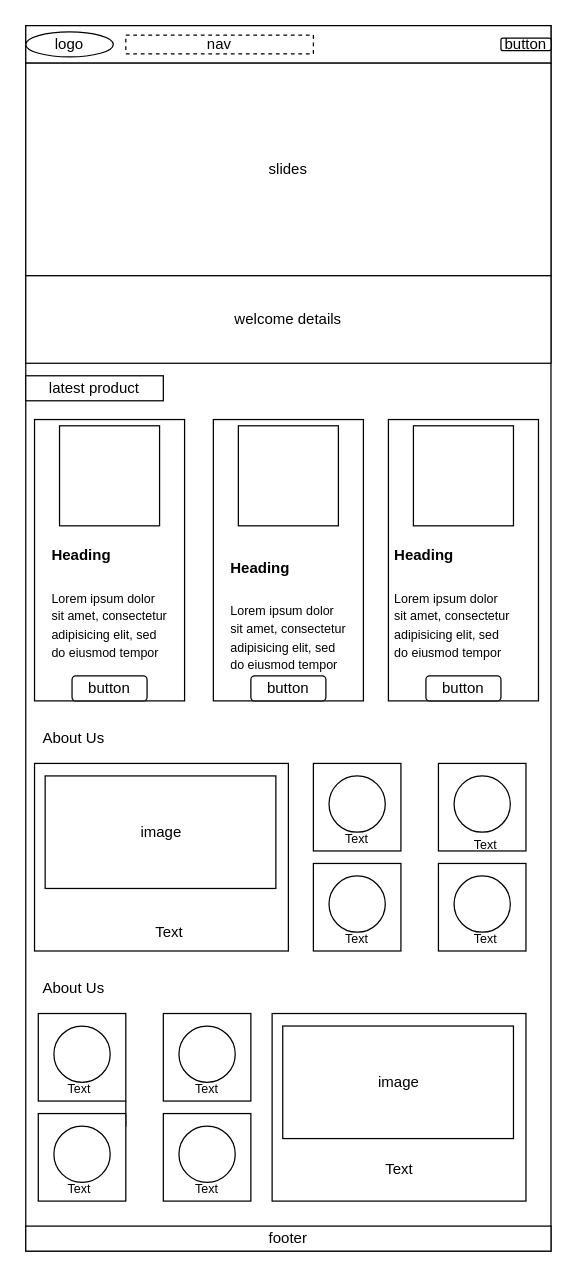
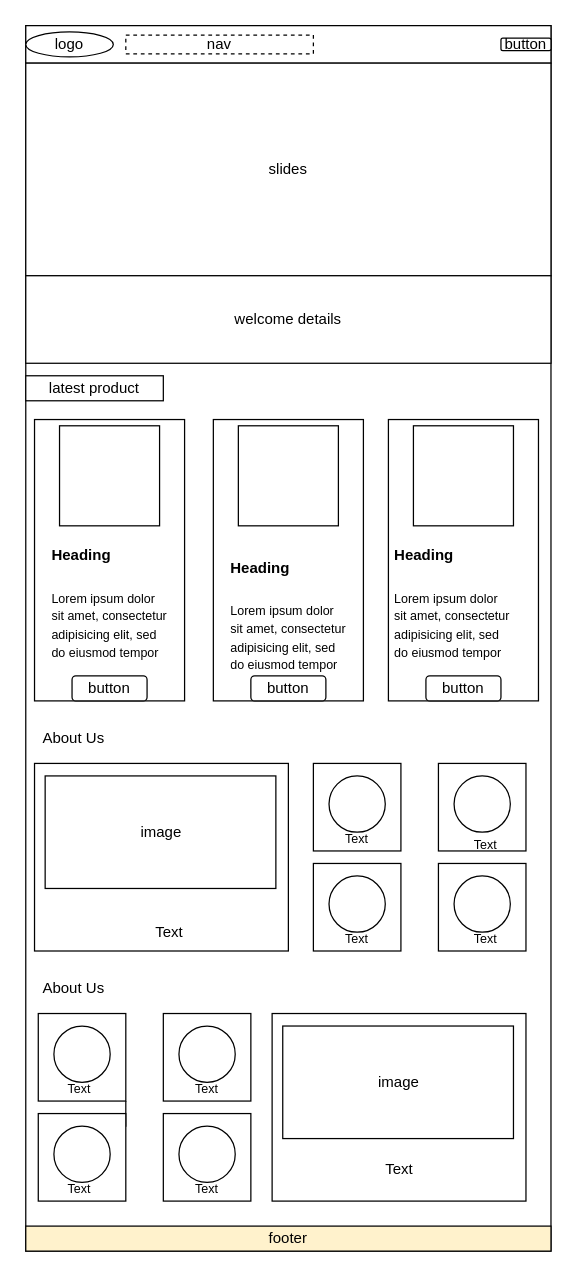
  <mxCell id="0" />
  <mxCell id="1" parent="0" />
  <mxCell id="2" value="" style="rounded=0;whiteSpace=wrap;html=1;" vertex="1" parent="1"><mxGeometry x="20" y="20" width="420" height="980" as="geometry" /></mxCell>
  <mxCell id="3" value="" style="rounded=0;whiteSpace=wrap;html=1;" vertex="1" parent="1"><mxGeometry x="20" y="20" width="420" height="30" as="geometry" /></mxCell>
  <mxCell id="4" value="logo" style="ellipse;whiteSpace=wrap;html=1;" vertex="1" parent="1"><mxGeometry x="20" y="25" width="70" height="20" as="geometry" /></mxCell>
  <mxCell id="5" value="nav" style="rounded=0;whiteSpace=wrap;html=1;dashed=1;" vertex="1" parent="1"><mxGeometry x="100" y="27.5" width="150" height="15" as="geometry" /></mxCell>
  <mxCell id="6" value="button" style="rounded=1;whiteSpace=wrap;html=1;" vertex="1" parent="1"><mxGeometry x="400" y="30" width="40" height="10" as="geometry" /></mxCell>
  <mxCell id="7" value="slides" style="rounded=0;whiteSpace=wrap;html=1;" vertex="1" parent="1"><mxGeometry x="20" y="50" width="420" height="170" as="geometry" /></mxCell>
  <mxCell id="8" value="welcome details" style="rounded=0;whiteSpace=wrap;html=1;" vertex="1" parent="1"><mxGeometry x="20" y="220" width="420" height="70" as="geometry" /></mxCell>
  <mxCell id="9" value="latest product" style="rounded=0;whiteSpace=wrap;html=1;" vertex="1" parent="1"><mxGeometry x="20" y="300" width="110" height="20" as="geometry" /></mxCell>
  <mxCell id="10" value="" style="rounded=0;whiteSpace=wrap;html=1;" vertex="1" parent="1"><mxGeometry x="27" y="335" width="120" height="225" as="geometry" /></mxCell>
  <mxCell id="11" value="" style="rounded=0;whiteSpace=wrap;html=1;" vertex="1" parent="1"><mxGeometry x="170" y="335" width="120" height="225" as="geometry" /></mxCell>
  <mxCell id="12" value="" style="rounded=0;whiteSpace=wrap;html=1;" vertex="1" parent="1"><mxGeometry x="310" y="335" width="120" height="225" as="geometry" /></mxCell>
  <mxCell id="13" value="" style="whiteSpace=wrap;html=1;aspect=fixed;" vertex="1" parent="1"><mxGeometry x="47" y="340" width="80" height="80" as="geometry" /></mxCell>
  <mxCell id="14" value="" style="whiteSpace=wrap;html=1;aspect=fixed;" vertex="1" parent="1"><mxGeometry x="190" y="340" width="80" height="80" as="geometry" /></mxCell>
  <mxCell id="15" value="" style="whiteSpace=wrap;html=1;aspect=fixed;" vertex="1" parent="1"><mxGeometry x="330" y="340" width="80" height="80" as="geometry" /></mxCell>
  <mxCell id="16" value="&lt;h1&gt;&lt;font style=&quot;font-size: 12px&quot;&gt;Heading&lt;/font&gt;&lt;/h1&gt;&lt;p&gt;&lt;font style=&quot;font-size: 10px&quot;&gt;Lorem ipsum dolor sit amet, consectetur adipisicing elit, sed do eiusmod tempor incididunt ut labore et dolore magna aliqua.&lt;/font&gt;&lt;/p&gt;" style="text;html=1;strokeColor=none;fillColor=none;spacing=5;spacingTop=-20;whiteSpace=wrap;overflow=hidden;rounded=0;" vertex="1" parent="1"><mxGeometry x="35.5" y="420" width="103" height="110" as="geometry" /></mxCell>
  <mxCell id="17" value="&lt;h1&gt;&lt;font style=&quot;font-size: 12px&quot;&gt;Heading&lt;/font&gt;&lt;/h1&gt;&lt;p&gt;&lt;font style=&quot;font-size: 10px&quot;&gt;Lorem ipsum dolor sit amet, consectetur adipisicing elit, sed do eiusmod tempor incididunt ut labore et dolore magna aliqua.&lt;/font&gt;&lt;/p&gt;" style="text;html=1;strokeColor=none;fillColor=none;spacing=5;spacingTop=-20;whiteSpace=wrap;overflow=hidden;rounded=0;" vertex="1" parent="1"><mxGeometry x="178.5" y="430" width="103" height="110" as="geometry" /></mxCell>
  <mxCell id="18" value="&lt;h1&gt;&lt;font style=&quot;font-size: 12px&quot;&gt;Heading&lt;/font&gt;&lt;/h1&gt;&lt;p&gt;&lt;font style=&quot;font-size: 10px&quot;&gt;Lorem ipsum dolor sit amet, consectetur adipisicing elit, sed do eiusmod tempor incididunt ut labore et dolore magna aliqua.&lt;/font&gt;&lt;/p&gt;" style="text;html=1;strokeColor=none;fillColor=none;spacing=5;spacingTop=-20;whiteSpace=wrap;overflow=hidden;rounded=0;" vertex="1" parent="1"><mxGeometry x="310" y="420" width="103" height="110" as="geometry" /></mxCell>
  <mxCell id="19" value="button&lt;span style=&quot;color: rgba(0 , 0 , 0 , 0) ; font-family: monospace ; font-size: 0px ; white-space: nowrap&quot;&gt;%3CmxGraphModel%3E%3Croot%3E%3CmxCell%20id%3D%220%22%2F%3E%3CmxCell%20id%3D%221%22%20parent%3D%220%22%2F%3E%3CmxCell%20id%3D%222%22%20value%3D%22%26lt%3Bh1%26gt%3B%26lt%3Bfont%20style%3D%26quot%3Bfont-size%3A%2012px%26quot%3B%26gt%3BHeading%26lt%3B%2Ffont%26gt%3B%26lt%3B%2Fh1%26gt%3B%26lt%3Bp%26gt%3B%26lt%3Bfont%20style%3D%26quot%3Bfont-size%3A%2010px%26quot%3B%26gt%3BLorem%20ipsum%20dolor%20sit%20amet%2C%20consectetur%20adipisicing%20elit%2C%20sed%20do%20eiusmod%20tempor%20incididunt%20ut%20labore%20et%20dolore%20magna%20aliqua.%26lt%3B%2Ffont%26gt%3B%26lt%3B%2Fp%26gt%3B%22%20style%3D%22text%3Bhtml%3D1%3BstrokeColor%3Dnone%3BfillColor%3Dnone%3Bspacing%3D5%3BspacingTop%3D-20%3BwhiteSpace%3Dwrap%3Boverflow%3Dhidden%3Brounded%3D0%3B%22%20vertex%3D%221%22%20parent%3D%221%22%3E%3CmxGeometry%20x%3D%22-404.5%22%20y%3D%22-180%22%20width%3D%22103%22%20height%3D%22110%22%20as%3D%22geometry%22%2F%3E%3C%2FmxCell%3E%3C%2Froot%3E%3C%2FmxGraphModel%3E&lt;/span&gt;" style="rounded=1;whiteSpace=wrap;html=1;" vertex="1" parent="1"><mxGeometry x="57" y="540" width="60" height="20" as="geometry" /></mxCell>
  <mxCell id="20" value="button&lt;span style=&quot;color: rgba(0 , 0 , 0 , 0) ; font-family: monospace ; font-size: 0px ; white-space: nowrap&quot;&gt;%3CmxGraphModel%3E%3Croot%3E%3CmxCell%20id%3D%220%22%2F%3E%3CmxCell%20id%3D%221%22%20parent%3D%220%22%2F%3E%3CmxCell%20id%3D%222%22%20value%3D%22%26lt%3Bh1%26gt%3B%26lt%3Bfont%20style%3D%26quot%3Bfont-size%3A%2012px%26quot%3B%26gt%3BHeading%26lt%3B%2Ffont%26gt%3B%26lt%3B%2Fh1%26gt%3B%26lt%3Bp%26gt%3B%26lt%3Bfont%20style%3D%26quot%3Bfont-size%3A%2010px%26quot%3B%26gt%3BLorem%20ipsum%20dolor%20sit%20amet%2C%20consectetur%20adipisicing%20elit%2C%20sed%20do%20eiusmod%20tempor%20incididunt%20ut%20labore%20et%20dolore%20magna%20aliqua.%26lt%3B%2Ffont%26gt%3B%26lt%3B%2Fp%26gt%3B%22%20style%3D%22text%3Bhtml%3D1%3BstrokeColor%3Dnone%3BfillColor%3Dnone%3Bspacing%3D5%3BspacingTop%3D-20%3BwhiteSpace%3Dwrap%3Boverflow%3Dhidden%3Brounded%3D0%3B%22%20vertex%3D%221%22%20parent%3D%221%22%3E%3CmxGeometry%20x%3D%22-404.5%22%20y%3D%22-180%22%20width%3D%22103%22%20height%3D%22110%22%20as%3D%22geometry%22%2F%3E%3C%2FmxCell%3E%3C%2Froot%3E%3C%2FmxGraphModel%3E&lt;/span&gt;" style="rounded=1;whiteSpace=wrap;html=1;" vertex="1" parent="1"><mxGeometry x="200" y="540" width="60" height="20" as="geometry" /></mxCell>
  <mxCell id="21" value="button&lt;span style=&quot;color: rgba(0 , 0 , 0 , 0) ; font-family: monospace ; font-size: 0px ; white-space: nowrap&quot;&gt;%3CmxGraphModel%3E%3Croot%3E%3CmxCell%20id%3D%220%22%2F%3E%3CmxCell%20id%3D%221%22%20parent%3D%220%22%2F%3E%3CmxCell%20id%3D%222%22%20value%3D%22%26lt%3Bh1%26gt%3B%26lt%3Bfont%20style%3D%26quot%3Bfont-size%3A%2012px%26quot%3B%26gt%3BHeading%26lt%3B%2Ffont%26gt%3B%26lt%3B%2Fh1%26gt%3B%26lt%3Bp%26gt%3B%26lt%3Bfont%20style%3D%26quot%3Bfont-size%3A%2010px%26quot%3B%26gt%3BLorem%20ipsum%20dolor%20sit%20amet%2C%20consectetur%20adipisicing%20elit%2C%20sed%20do%20eiusmod%20tempor%20incididunt%20ut%20labore%20et%20dolore%20magna%20aliqua.%26lt%3B%2Ffont%26gt%3B%26lt%3B%2Fp%26gt%3B%22%20style%3D%22text%3Bhtml%3D1%3BstrokeColor%3Dnone%3BfillColor%3Dnone%3Bspacing%3D5%3BspacingTop%3D-20%3BwhiteSpace%3Dwrap%3Boverflow%3Dhidden%3Brounded%3D0%3B%22%20vertex%3D%221%22%20parent%3D%221%22%3E%3CmxGeometry%20x%3D%22-404.5%22%20y%3D%22-180%22%20width%3D%22103%22%20height%3D%22110%22%20as%3D%22geometry%22%2F%3E%3C%2FmxCell%3E%3C%2Froot%3E%3C%2FmxGraphModel%3E&lt;/span&gt;" style="rounded=1;whiteSpace=wrap;html=1;" vertex="1" parent="1"><mxGeometry x="340" y="540" width="60" height="20" as="geometry" /></mxCell>
  <mxCell id="22" value="About Us" style="text;html=1;strokeColor=none;fillColor=none;align=center;verticalAlign=middle;whiteSpace=wrap;rounded=0;" vertex="1" parent="1"><mxGeometry x="27" y="580" width="63" height="20" as="geometry" /></mxCell>
  <mxCell id="23" value="" style="rounded=0;whiteSpace=wrap;html=1;" vertex="1" parent="1"><mxGeometry x="27" y="610" width="203" height="150" as="geometry" /></mxCell>
  <mxCell id="24" value="" style="whiteSpace=wrap;html=1;aspect=fixed;" vertex="1" parent="1"><mxGeometry x="250" y="610" width="70" height="70" as="geometry" /></mxCell>
  <mxCell id="25" value="" style="whiteSpace=wrap;html=1;aspect=fixed;" vertex="1" parent="1"><mxGeometry x="350" y="690" width="70" height="70" as="geometry" /></mxCell>
  <mxCell id="26" value="" style="whiteSpace=wrap;html=1;aspect=fixed;" vertex="1" parent="1"><mxGeometry x="350" y="610" width="70" height="70" as="geometry" /></mxCell>
  <mxCell id="27" value="" style="whiteSpace=wrap;html=1;aspect=fixed;" vertex="1" parent="1"><mxGeometry x="250" y="690" width="70" height="70" as="geometry" /></mxCell>
  <mxCell id="28" value="" style="ellipse;whiteSpace=wrap;html=1;aspect=fixed;" vertex="1" parent="1"><mxGeometry x="262.5" y="620" width="45" height="45" as="geometry" /></mxCell>
  <mxCell id="29" value="" style="ellipse;whiteSpace=wrap;html=1;aspect=fixed;" vertex="1" parent="1"><mxGeometry x="262.5" y="700" width="45" height="45" as="geometry" /></mxCell>
  <mxCell id="30" value="" style="ellipse;whiteSpace=wrap;html=1;aspect=fixed;" vertex="1" parent="1"><mxGeometry x="362.5" y="700" width="45" height="45" as="geometry" /></mxCell>
  <mxCell id="31" value="" style="ellipse;whiteSpace=wrap;html=1;aspect=fixed;" vertex="1" parent="1"><mxGeometry x="362.5" y="620" width="45" height="45" as="geometry" /></mxCell>
  <mxCell id="32" value="&lt;font style=&quot;font-size: 10px&quot;&gt;Text&lt;/font&gt;" style="text;html=1;strokeColor=none;fillColor=none;align=center;verticalAlign=middle;whiteSpace=wrap;rounded=0;" vertex="1" parent="1"><mxGeometry x="265" y="660" width="40" height="20" as="geometry" /></mxCell>
  <mxCell id="33" value="&lt;font style=&quot;font-size: 10px&quot;&gt;Text&lt;/font&gt;" style="text;html=1;strokeColor=none;fillColor=none;align=center;verticalAlign=middle;whiteSpace=wrap;rounded=0;" vertex="1" parent="1"><mxGeometry x="367.5" y="740" width="40" height="20" as="geometry" /></mxCell>
  <mxCell id="34" value="&lt;font style=&quot;font-size: 10px&quot;&gt;Text&lt;/font&gt;" style="text;html=1;strokeColor=none;fillColor=none;align=center;verticalAlign=middle;whiteSpace=wrap;rounded=0;" vertex="1" parent="1"><mxGeometry x="367.5" y="665" width="40" height="20" as="geometry" /></mxCell>
  <mxCell id="35" value="&lt;font style=&quot;font-size: 10px&quot;&gt;Text&lt;/font&gt;" style="text;html=1;strokeColor=none;fillColor=none;align=center;verticalAlign=middle;whiteSpace=wrap;rounded=0;" vertex="1" parent="1"><mxGeometry x="265" y="740" width="40" height="20" as="geometry" /></mxCell>
  <mxCell id="36" value="image" style="rounded=0;whiteSpace=wrap;html=1;" vertex="1" parent="1"><mxGeometry x="35.5" y="620" width="184.5" height="90" as="geometry" /></mxCell>
  <mxCell id="37" value="Text" style="text;html=1;strokeColor=none;fillColor=none;align=center;verticalAlign=middle;whiteSpace=wrap;rounded=0;" vertex="1" parent="1"><mxGeometry x="245.75" y="920" width="171.5" height="30" as="geometry" /></mxCell>
  <mxCell id="38" value="About Us" style="text;html=1;strokeColor=none;fillColor=none;align=center;verticalAlign=middle;whiteSpace=wrap;rounded=0;" vertex="1" parent="1"><mxGeometry x="27" y="780" width="63" height="20" as="geometry" /></mxCell>
  <mxCell id="39" value="" style="rounded=0;whiteSpace=wrap;html=1;" vertex="1" parent="1"><mxGeometry x="217" y="810" width="203" height="150" as="geometry" /></mxCell>
  <mxCell id="40" value="image" style="rounded=0;whiteSpace=wrap;html=1;" vertex="1" parent="1"><mxGeometry x="225.5" y="820" width="184.5" height="90" as="geometry" /></mxCell>
  <mxCell id="41" value="Text" style="text;html=1;strokeColor=none;fillColor=none;align=center;verticalAlign=middle;whiteSpace=wrap;rounded=0;" vertex="1" parent="1"><mxGeometry x="48.5" y="730" width="171.5" height="30" as="geometry" /></mxCell>
  <mxCell id="42" value="Text" style="text;html=1;strokeColor=none;fillColor=none;align=center;verticalAlign=middle;whiteSpace=wrap;rounded=0;" vertex="1" parent="1"><mxGeometry x="232.75" y="920" width="171.5" height="30" as="geometry" /></mxCell>
  <mxCell id="43" style="edgeStyle=orthogonalEdgeStyle;rounded=0;orthogonalLoop=1;jettySize=auto;html=1;exitX=1;exitY=1;exitDx=0;exitDy=0;" edge="1" parent="1" source="44" target="45"><mxGeometry relative="1" as="geometry" /></mxCell>
  <mxCell id="44" value="" style="whiteSpace=wrap;html=1;aspect=fixed;" vertex="1" parent="1"><mxGeometry x="30" y="810" width="70" height="70" as="geometry" /></mxCell>
  <mxCell id="45" value="" style="whiteSpace=wrap;html=1;aspect=fixed;" vertex="1" parent="1"><mxGeometry x="30" y="890" width="70" height="70" as="geometry" /></mxCell>
  <mxCell id="46" value="" style="whiteSpace=wrap;html=1;aspect=fixed;" vertex="1" parent="1"><mxGeometry x="130" y="890" width="70" height="70" as="geometry" /></mxCell>
  <mxCell id="47" value="" style="whiteSpace=wrap;html=1;aspect=fixed;" vertex="1" parent="1"><mxGeometry x="130" y="810" width="70" height="70" as="geometry" /></mxCell>
  <mxCell id="48" value="" style="ellipse;whiteSpace=wrap;html=1;aspect=fixed;" vertex="1" parent="1"><mxGeometry x="42.5" y="820" width="45" height="45" as="geometry" /></mxCell>
  <mxCell id="49" value="" style="ellipse;whiteSpace=wrap;html=1;aspect=fixed;" vertex="1" parent="1"><mxGeometry x="142.5" y="820" width="45" height="45" as="geometry" /></mxCell>
  <mxCell id="50" value="" style="ellipse;whiteSpace=wrap;html=1;aspect=fixed;" vertex="1" parent="1"><mxGeometry x="142.5" y="900" width="45" height="45" as="geometry" /></mxCell>
  <mxCell id="51" value="" style="ellipse;whiteSpace=wrap;html=1;aspect=fixed;" vertex="1" parent="1"><mxGeometry x="42.5" y="900" width="45" height="45" as="geometry" /></mxCell>
  <mxCell id="52" value="&lt;font style=&quot;font-size: 10px&quot;&gt;Text&lt;/font&gt;" style="text;html=1;strokeColor=none;fillColor=none;align=center;verticalAlign=middle;whiteSpace=wrap;rounded=0;" vertex="1" parent="1"><mxGeometry x="42.5" y="860" width="40" height="20" as="geometry" /></mxCell>
  <mxCell id="53" value="&lt;font style=&quot;font-size: 10px&quot;&gt;Text&lt;/font&gt;" style="text;html=1;strokeColor=none;fillColor=none;align=center;verticalAlign=middle;whiteSpace=wrap;rounded=0;" vertex="1" parent="1"><mxGeometry x="42.5" y="940" width="40" height="20" as="geometry" /></mxCell>
  <mxCell id="54" value="&lt;font style=&quot;font-size: 10px&quot;&gt;Text&lt;/font&gt;" style="text;html=1;strokeColor=none;fillColor=none;align=center;verticalAlign=middle;whiteSpace=wrap;rounded=0;" vertex="1" parent="1"><mxGeometry x="145" y="940" width="40" height="20" as="geometry" /></mxCell>
  <mxCell id="55" value="&lt;font style=&quot;font-size: 10px&quot;&gt;Text&lt;/font&gt;" style="text;html=1;strokeColor=none;fillColor=none;align=center;verticalAlign=middle;whiteSpace=wrap;rounded=0;" vertex="1" parent="1"><mxGeometry x="145" y="860" width="40" height="20" as="geometry" /></mxCell>
- <mxCell id="56" value="footer" style="rounded=0;whiteSpace=wrap;html=1;" vertex="1" parent="1"><mxGeometry x="20" y="980" width="420" height="20" as="geometry" /></mxCell>
+ <mxCell id="56" value="footer" style="rounded=0;whiteSpace=wrap;html=1;fillColor=#fff2cc;" vertex="1" parent="1"><mxGeometry x="20" y="980" width="420" height="20" as="geometry" /></mxCell>
